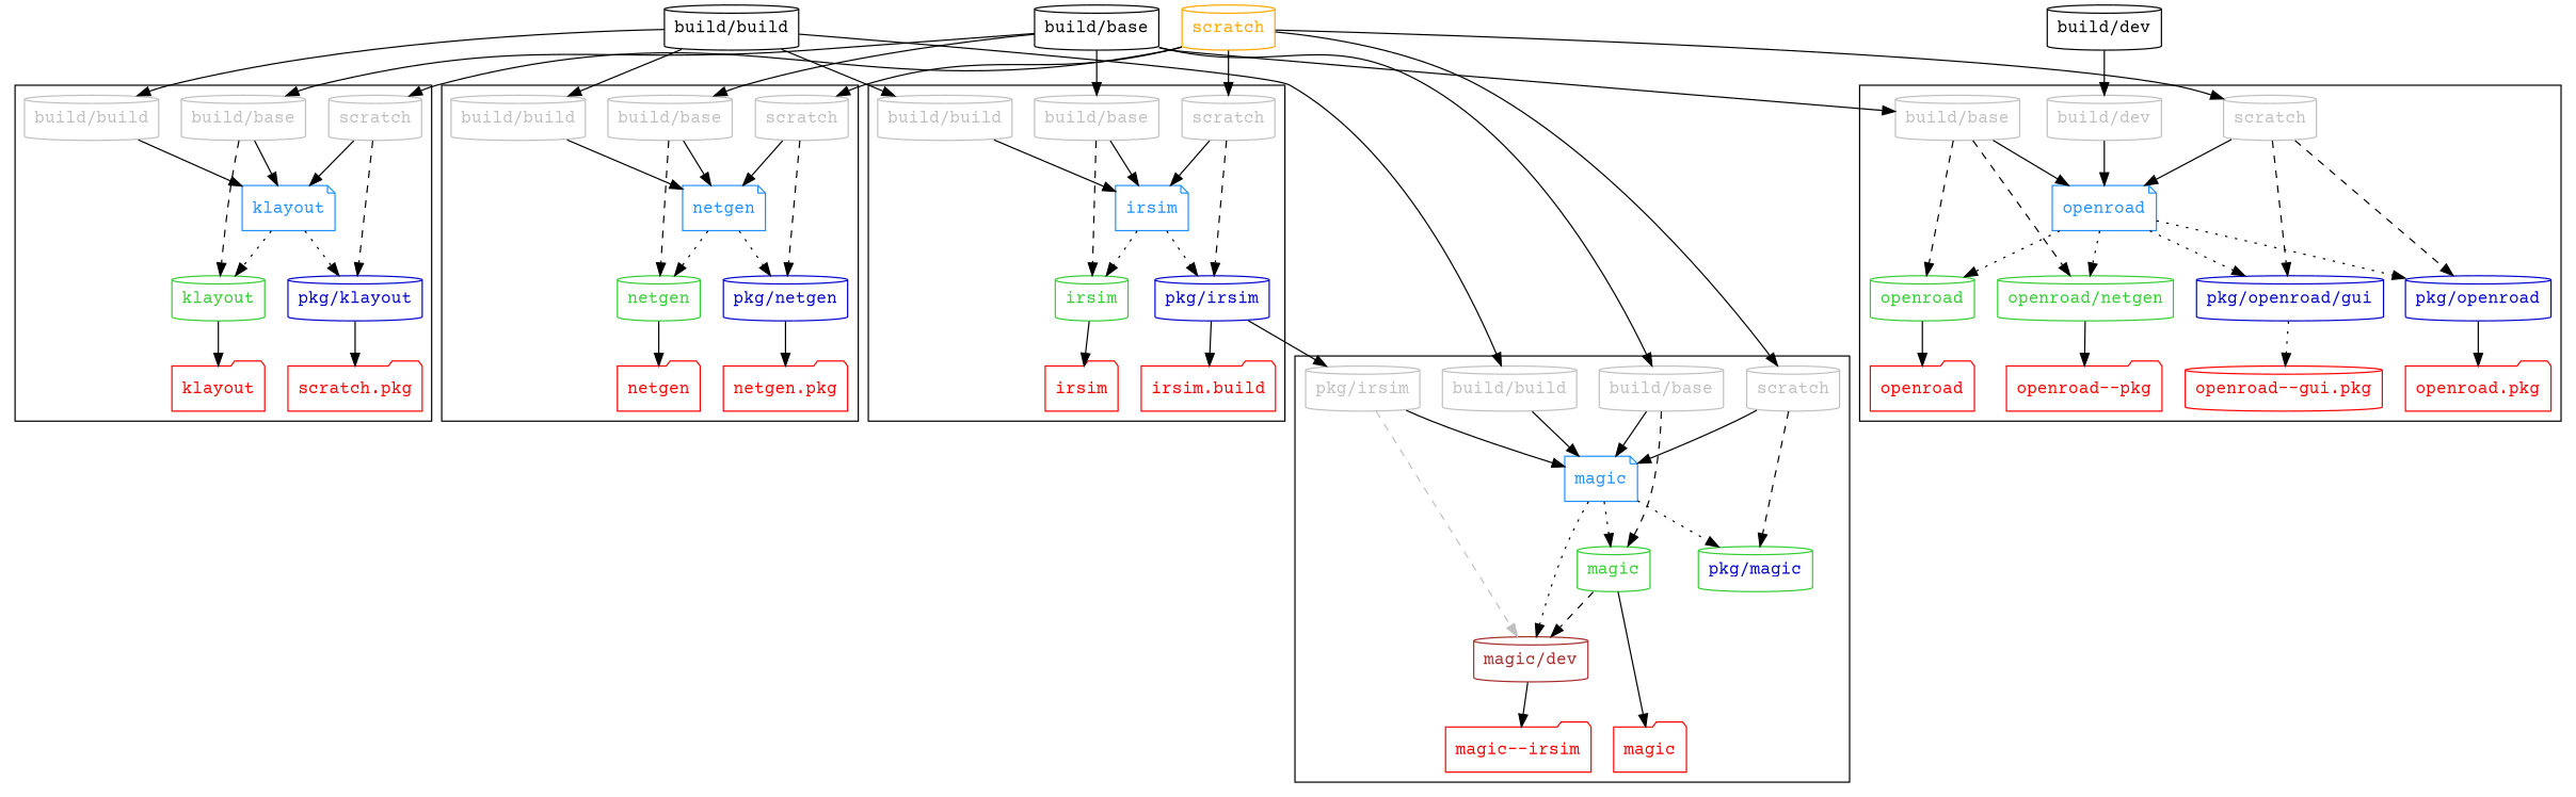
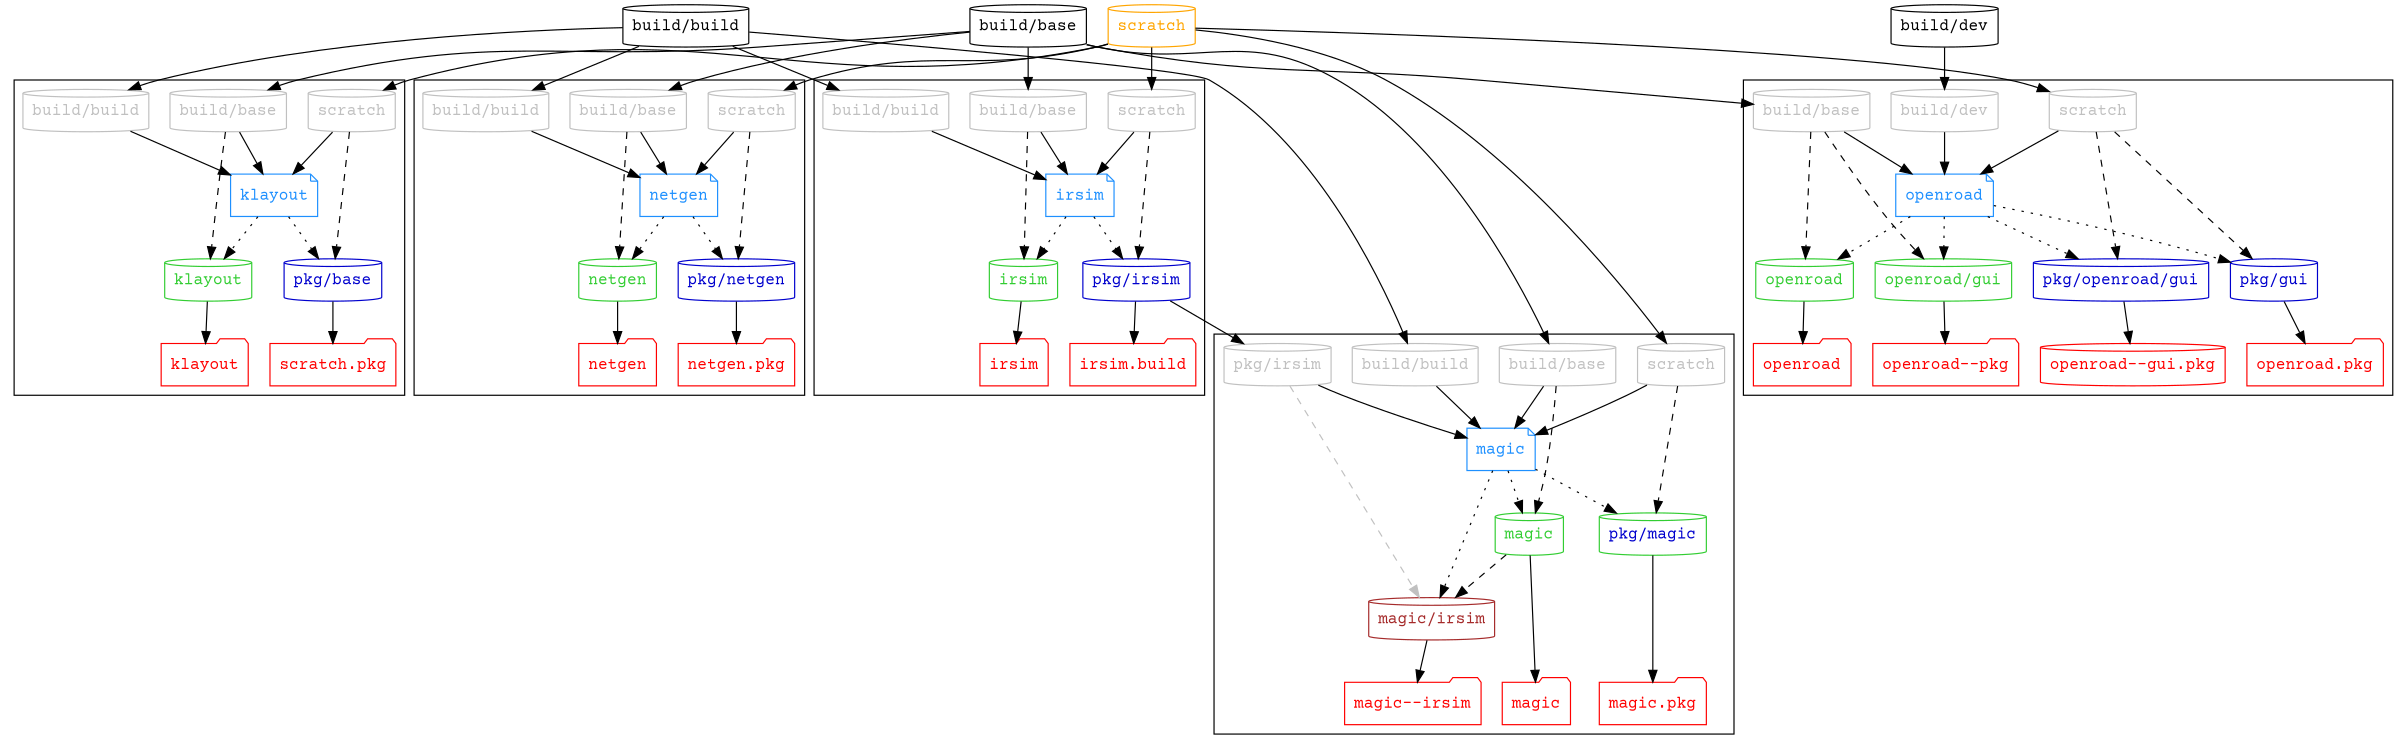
  digraph {
    fontname="Courier Prime"
    newrank=true
    node [color=grey fontcolor=grey fontname="Courier Prime" shape=cylinder]
    edge [fontname="Courier Prime"]
    n1 [color=dodgerblue fontcolor=dodgerblue label=irsim shape=note]
    n2 [color=dodgerblue fontcolor=dodgerblue label=klayout shape=note]
    n3 [color=dodgerblue fontcolor=dodgerblue label=magic shape=note]
    n4 [color=dodgerblue fontcolor=dodgerblue label=netgen shape=note]
    n5 [color=dodgerblue fontcolor=dodgerblue label=openroad shape=note]
    irsim [color=limegreen fontcolor=limegreen]
    klayout [color=limegreen fontcolor=limegreen]
    magic [color=limegreen fontcolor=limegreen]
    netgen [color=limegreen fontcolor=limegreen]
    openroad [color=limegreen fontcolor=limegreen]
-   "openroad/gui" [color=limegreen fontcolor=limegreen label="openroad/netgen"]
+   "openroad/gui" [color=limegreen fontcolor=limegreen]
    "pkg/irsim" [color=mediumblue fontcolor=mediumblue]
-   "pkg/klayout" [color=mediumblue fontcolor=mediumblue]
+   "pkg/klayout" [color=mediumblue fontcolor=mediumblue label="pkg/base"]
    "pkg/magic" [color=limegreen fontcolor=mediumblue]
    "pkg/netgen" [color=mediumblue fontcolor=mediumblue]
-   "pkg/openroad" [color=mediumblue fontcolor=mediumblue]
+   "pkg/openroad" [color=mediumblue fontcolor=mediumblue label="pkg/gui"]
    "pkg/openroad/gui" [color=mediumblue fontcolor=mediumblue]
-   "magic/irsim" [color=brown fontcolor=brown label="magic/dev"]
+   "magic/irsim" [color=brown fontcolor=brown]
    "build/dev" [color="" fontcolor=""]
    "build/build" [color="" fontcolor=""]
    "build/base" [color="" fontcolor=""]
    scratch [color=orange fontcolor=orange]
    n23 [label="build/base"]
    n24 [label=scratch]
    n25 [label="build/base"]
    n26 [label=scratch]
    n27 [label="build/base"]
    n28 [label=scratch]
    n29 [label="build/base"]
    n30 [label=scratch]
    n31 [label="build/base"]
    n32 [label=scratch]
    n33 [label="pkg/irsim"]
    n34 [label="build/build"]
    n35 [color=red fontcolor=red label=irsim shape=folder]
    n36 [color=red fontcolor=red label="irsim.build" shape=folder]
    n37 [label="build/build"]
    n38 [color=red fontcolor=red label=klayout shape=folder]
    n39 [color=red fontcolor=red label="scratch.pkg" shape=folder]
    n40 [label="build/build"]
    n41 [color=red fontcolor=red label=magic shape=folder]
+   n42 [color=red fontcolor=red label="magic.pkg" shape=folder]
    n43 [color=red fontcolor=red label="magic--irsim" shape=folder]
    n44 [label="build/build"]
    n45 [color=red fontcolor=red label=netgen shape=folder]
    n46 [color=red fontcolor=red label="netgen.pkg" shape=folder]
    n47 [label="build/dev"]
    n48 [color=red fontcolor=red label=openroad shape=folder]
    n49 [color=red fontcolor=red label="openroad.pkg" shape=folder]
    n50 [color=red fontcolor=red label="openroad--pkg" shape=folder]
    n51 [color=red fontcolor=red label="openroad--gui.pkg"]
    subgraph sub_1 {
      n1
      n2
      n3
      n4
      n5
    }
    subgraph sub_2 {
      "build/dev"
      "build/build"
      "build/base"
      subgraph sub_3 {
        irsim
        klayout
        magic
        netgen
        openroad
        "openroad/gui"
      }
      subgraph sub_4 {
        "pkg/irsim"
        "pkg/klayout"
        "pkg/magic"
        "pkg/netgen"
        "pkg/openroad"
        "pkg/openroad/gui"
      }
      subgraph sub_5 {
        "magic/irsim"
      }
    }
    subgraph sub_6 {
      scratch
    }
    subgraph sub_7 {
      rank=same
      "build/dev"
      "build/build"
      "build/base"
      scratch
    }
    subgraph sub_8 {
      irsim
      klayout
      magic
      netgen
      openroad
      "openroad/gui"
      "pkg/irsim"
      "pkg/klayout"
      "pkg/magic"
      "pkg/netgen"
      "pkg/openroad"
      "pkg/openroad/gui"
      "magic/irsim"
      n23
      n24
      n25
      n26
      n27
      n28
      n29
      n30
      n31
      n32
    }
    subgraph sub_9 {
      "magic/irsim"
      n33
    }
    subgraph cluster_10 {
      n1
      irsim
      "pkg/irsim"
      subgraph sub_11 {
        rank=same
        n23
        n24
        n34
      }
      subgraph sub_12 {
        n35
        n36
      }
    }
    subgraph cluster_13 {
      n2
      klayout
      "pkg/klayout"
      subgraph sub_14 {
        rank=same
        n25
        n26
        n37
      }
      subgraph sub_15 {
        n38
        n39
      }
    }
    subgraph cluster_16 {
      n3
      magic
      "pkg/magic"
      "magic/irsim"
      subgraph sub_17 {
        rank=same
        n27
        n28
        n33
        n40
      }
      subgraph sub_18 {
        rank=same
        n41
+       n42
        n43
      }
    }
    subgraph cluster_19 {
      n4
      netgen
      "pkg/netgen"
      subgraph sub_20 {
        rank=same
        n29
        n30
        n44
      }
      subgraph sub_21 {
        n45
        n46
      }
    }
    subgraph cluster_22 {
      n5
      openroad
      "openroad/gui"
      "pkg/openroad"
      "pkg/openroad/gui"
      subgraph sub_23 {
        rank=same
        n31
        n32
        n47
      }
      subgraph sub_24 {
        n48
        n49
        n50
        n51
      }
    }
    n1 -> irsim [style=dotted]
    n1 -> "pkg/irsim" [style=dotted]
    n2 -> klayout [style=dotted]
    n2 -> "pkg/klayout" [style=dotted]
    n3 -> magic [style=dotted]
    n3 -> "pkg/magic" [style=dotted]
    n3 -> "magic/irsim" [style=dotted]
    n4 -> netgen [style=dotted]
    n4 -> "pkg/netgen" [style=dotted]
    n5 -> openroad [style=dotted]
    n5 -> "openroad/gui" [style=dotted]
    n5 -> "pkg/openroad" [style=dotted]
    n5 -> "pkg/openroad/gui" [style=dotted]
    irsim -> n35
    klayout -> n38
    magic -> "magic/irsim" [style=dashed]
    magic -> n41
    netgen -> n45
    openroad -> n48
    "openroad/gui" -> n50
    "pkg/irsim" -> n33
    "pkg/irsim" -> n36
    "pkg/klayout" -> n39
+   "pkg/magic" -> n42
    "pkg/netgen" -> n46
    "pkg/openroad" -> n49
-   "pkg/openroad/gui" -> n51 [style=dotted]
+   "pkg/openroad/gui" -> n51
    "magic/irsim" -> n43
    "build/dev" -> n47
    "build/build" -> n34
    "build/build" -> n37
    "build/build" -> n40
    "build/build" -> n44
    "build/base" -> n23
    "build/base" -> n25
    "build/base" -> n27
    "build/base" -> n29
    "build/base" -> n31
    scratch -> n24
    scratch -> n26
    scratch -> n28
    scratch -> n30
    scratch -> n32
    n23 -> n1
    n23 -> irsim [style=dashed]
    n24 -> n1
    n24 -> "pkg/irsim" [style=dashed]
    n25 -> n2
    n25 -> klayout [style=dashed]
    n26 -> n2
    n26 -> "pkg/klayout" [style=dashed]
    n27 -> n3
    n27 -> magic [style=dashed]
    n28 -> n3
    n28 -> "pkg/magic" [style=dashed]
    n29 -> n4
    n29 -> netgen [style=dashed]
    n30 -> n4
    n30 -> "pkg/netgen" [style=dashed]
    n31 -> n5
    n31 -> openroad [style=dashed]
    n31 -> "openroad/gui" [style=dashed]
    n32 -> n5
    n32 -> "pkg/openroad" [style=dashed]
    n32 -> "pkg/openroad/gui" [style=dashed]
    n33 -> n3
    n33 -> "magic/irsim" [color=grey style=dashed]
    n34 -> n1
    n37 -> n2
    n40 -> n3
    n44 -> n4
    n47 -> n5
  }
